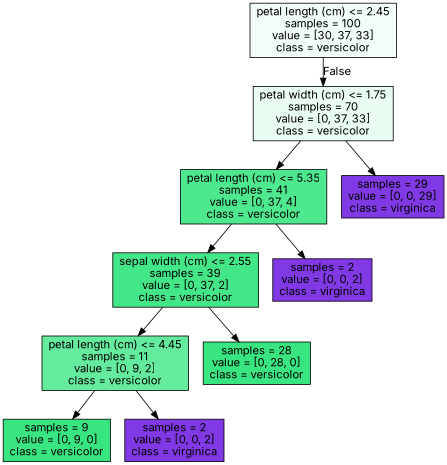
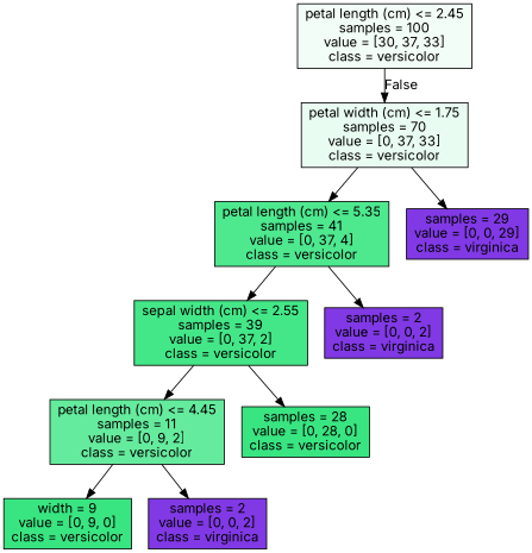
  digraph {
    fontname=Inter
    node [color=black fillcolor="#8139e5ff" fontname=Inter shape=box style=filled]
    edge [fontname=Inter]
    n1 [fillcolor="#39e5810f" label="petal length (cm) <= 2.45\nsamples = 100\nvalue = [30, 37, 33]\nclass = versicolor"]
    n2 [fillcolor="#39e5811c" label="petal width (cm) <= 1.75\nsamples = 70\nvalue = [0, 37, 33]\nclass = versicolor"]
    n3 [fillcolor="#39e581e3" label="petal length (cm) <= 5.35\nsamples = 41\nvalue = [0, 37, 4]\nclass = versicolor"]
    n4 [label="samples = 29\nvalue = [0, 0, 29]\nclass = virginica"]
    n5 [fillcolor="#39e581f1" label="sepal width (cm) <= 2.55\nsamples = 39\nvalue = [0, 37, 2]\nclass = versicolor"]
    n6 [label="samples = 2\nvalue = [0, 0, 2]\nclass = virginica"]
    n7 [fillcolor="#39e581c6" label="petal length (cm) <= 4.45\nsamples = 11\nvalue = [0, 9, 2]\nclass = versicolor"]
    n8 [fillcolor="#39e581ff" label="samples = 28\nvalue = [0, 28, 0]\nclass = versicolor"]
-   n9 [fillcolor="#39e581ff" label="samples = 9\nvalue = [0, 9, 0]\nclass = versicolor"]
+   n9 [fillcolor="#39e581ff" label="width = 9\nvalue = [0, 9, 0]\nclass = versicolor"]
    n10 [label="samples = 2\nvalue = [0, 0, 2]\nclass = virginica"]
    n1 -> n2 [headlabel=False labelangle=-45 labeldistance=2.5]
    n2 -> n3
    n2 -> n4
    n3 -> n5
    n3 -> n6
    n5 -> n7
    n5 -> n8
    n7 -> n9
    n7 -> n10
  }
